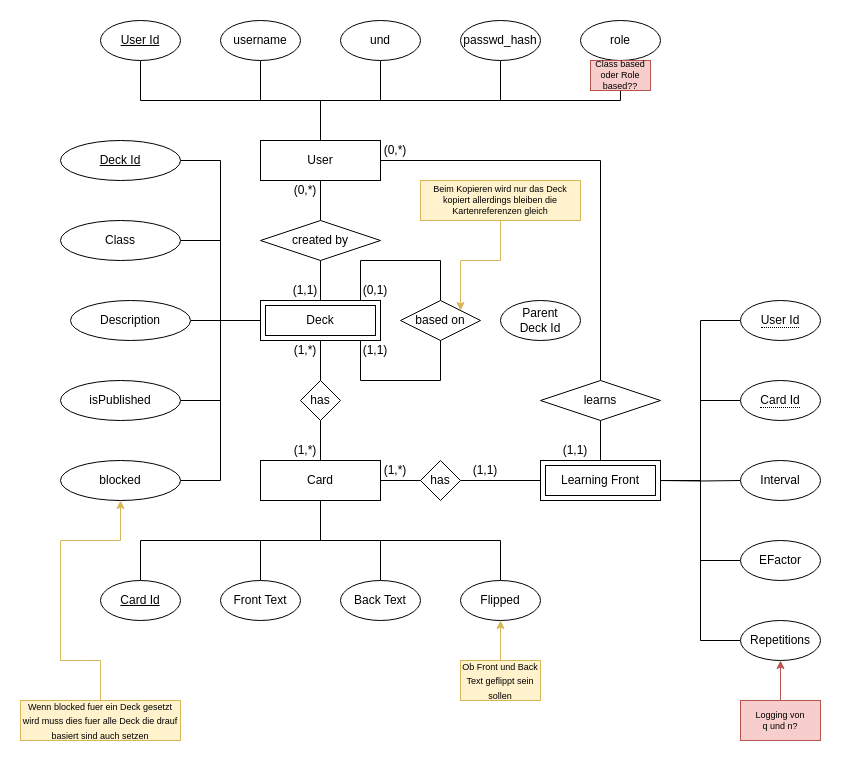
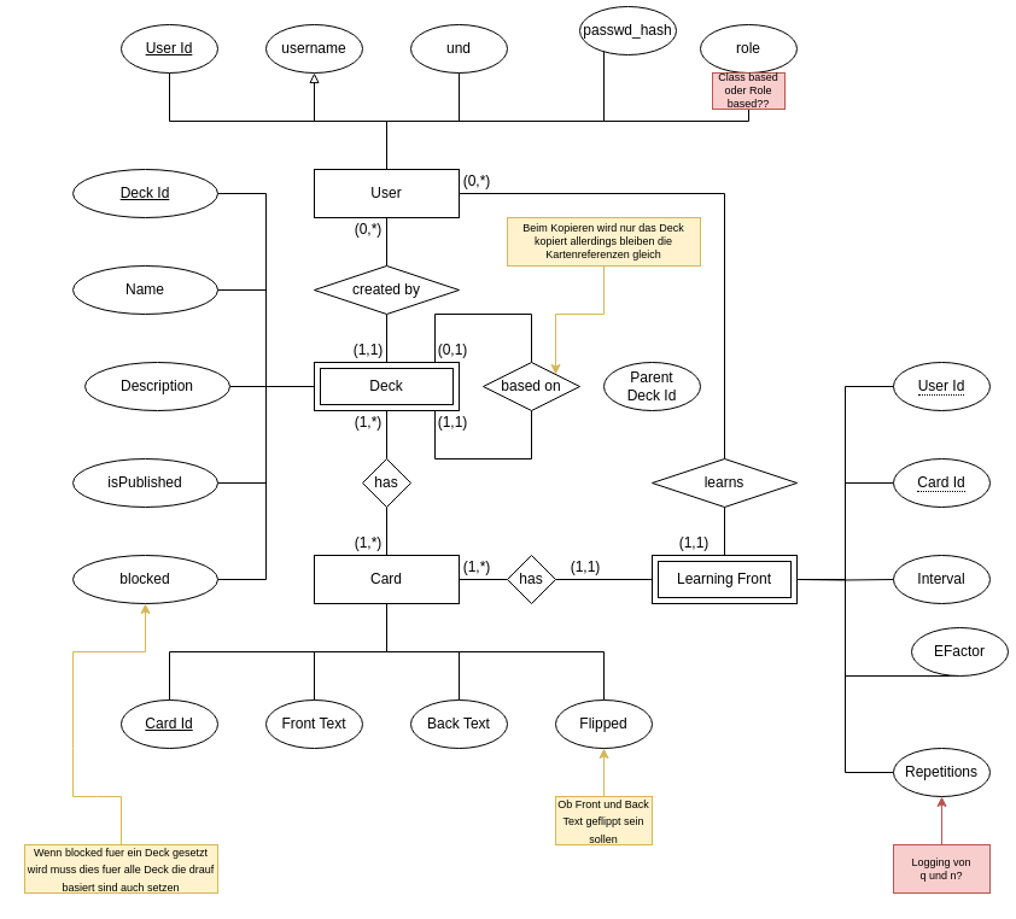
  <mxCell id="0" />
  <mxCell id="1" parent="0" />
  <mxCell id="2" style="edgeStyle=orthogonalEdgeStyle;rounded=0;orthogonalLoop=1;jettySize=auto;html=1;endArrow=none;endFill=0;" parent="1" source="7" target="17" edge="1"><mxGeometry relative="1" as="geometry"><Array as="points"><mxPoint x="320" y="100" /><mxPoint x="140" y="100" /></Array></mxGeometry></mxCell>
- <mxCell id="3" style="edgeStyle=orthogonalEdgeStyle;rounded=0;orthogonalLoop=1;jettySize=auto;html=1;endArrow=none;endFill=0;" parent="1" source="7" target="18" edge="1"><mxGeometry relative="1" as="geometry" /></mxCell>
+ <mxCell id="3" style="edgeStyle=orthogonalEdgeStyle;rounded=0;orthogonalLoop=1;jettySize=auto;html=1;endArrow=block;endFill=0;" parent="1" source="7" target="18" edge="1"><mxGeometry relative="1" as="geometry" /></mxCell>
  <mxCell id="4" style="edgeStyle=orthogonalEdgeStyle;rounded=0;orthogonalLoop=1;jettySize=auto;html=1;endArrow=none;endFill=0;" parent="1" source="7" target="19" edge="1"><mxGeometry relative="1" as="geometry" /></mxCell>
  <mxCell id="5" style="edgeStyle=orthogonalEdgeStyle;rounded=0;orthogonalLoop=1;jettySize=auto;html=1;endArrow=none;endFill=0;" parent="1" source="7" target="20" edge="1"><mxGeometry relative="1" as="geometry"><Array as="points"><mxPoint x="320" y="100" /><mxPoint x="500" y="100" /></Array></mxGeometry></mxCell>
  <mxCell id="6" style="edgeStyle=orthogonalEdgeStyle;rounded=0;orthogonalLoop=1;jettySize=auto;html=1;endArrow=none;endFill=0;" parent="1" source="7" target="52" edge="1"><mxGeometry relative="1" as="geometry"><Array as="points"><mxPoint x="320" y="100" /><mxPoint x="620" y="100" /></Array></mxGeometry></mxCell>
  <mxCell id="7" value="User" style="whiteSpace=wrap;html=1;align=center;" parent="1" vertex="1"><mxGeometry x="260" y="140" width="120" height="40" as="geometry" /></mxCell>
  <mxCell id="8" style="edgeStyle=orthogonalEdgeStyle;rounded=0;orthogonalLoop=1;jettySize=auto;html=1;endArrow=none;endFill=0;" parent="1" source="16" target="33" edge="1"><mxGeometry relative="1" as="geometry"><Array as="points"><mxPoint x="180" y="320" /><mxPoint x="180" y="320" /></Array></mxGeometry></mxCell>
  <mxCell id="9" style="edgeStyle=orthogonalEdgeStyle;rounded=0;orthogonalLoop=1;jettySize=auto;html=1;endArrow=none;endFill=0;" parent="1" source="16" target="32" edge="1"><mxGeometry relative="1" as="geometry"><Array as="points"><mxPoint x="220" y="320" /><mxPoint x="220" y="240" /></Array></mxGeometry></mxCell>
  <mxCell id="10" style="edgeStyle=orthogonalEdgeStyle;rounded=0;orthogonalLoop=1;jettySize=auto;html=1;endArrow=none;endFill=0;" parent="1" source="16" target="31" edge="1"><mxGeometry relative="1" as="geometry"><Array as="points"><mxPoint x="220" y="320" /><mxPoint x="220" y="160" /></Array></mxGeometry></mxCell>
  <mxCell id="11" style="edgeStyle=orthogonalEdgeStyle;rounded=0;orthogonalLoop=1;jettySize=auto;html=1;endArrow=none;endFill=0;" parent="1" source="16" target="54" edge="1"><mxGeometry relative="1" as="geometry"><Array as="points"><mxPoint x="220" y="320" /><mxPoint x="220" y="400" /></Array></mxGeometry></mxCell>
  <mxCell id="12" style="edgeStyle=orthogonalEdgeStyle;rounded=0;orthogonalLoop=1;jettySize=auto;html=1;endArrow=none;endFill=0;" parent="1" source="16" target="55" edge="1"><mxGeometry relative="1" as="geometry"><Array as="points"><mxPoint x="360" y="260" /><mxPoint x="440" y="260" /></Array></mxGeometry></mxCell>
  <mxCell id="13" style="edgeStyle=orthogonalEdgeStyle;rounded=0;orthogonalLoop=1;jettySize=auto;html=1;endArrow=none;endFill=0;" parent="1" source="16" target="55" edge="1"><mxGeometry relative="1" as="geometry"><Array as="points"><mxPoint x="360" y="380" /><mxPoint x="440" y="380" /></Array></mxGeometry></mxCell>
  <mxCell id="14" style="edgeStyle=orthogonalEdgeStyle;rounded=0;orthogonalLoop=1;jettySize=auto;html=1;endArrow=none;endFill=0;" parent="1" source="16" target="58" edge="1"><mxGeometry relative="1" as="geometry" /></mxCell>
  <mxCell id="15" style="edgeStyle=orthogonalEdgeStyle;rounded=0;orthogonalLoop=1;jettySize=auto;html=1;endArrow=none;endFill=0;" parent="1" source="16" target="65" edge="1"><mxGeometry relative="1" as="geometry"><Array as="points"><mxPoint x="220" y="320" /><mxPoint x="220" y="480" /></Array></mxGeometry></mxCell>
  <mxCell id="16" value="Deck" style="shape=ext;margin=3;double=1;whiteSpace=wrap;html=1;align=center;" parent="1" vertex="1"><mxGeometry x="260" y="300" width="120" height="40" as="geometry" /></mxCell>
  <mxCell id="17" value="User Id" style="ellipse;whiteSpace=wrap;html=1;align=center;fontStyle=4;" parent="1" vertex="1"><mxGeometry x="100" y="20" width="80" height="40" as="geometry" /></mxCell>
  <mxCell id="18" value="username" style="ellipse;whiteSpace=wrap;html=1;align=center;" parent="1" vertex="1"><mxGeometry x="220" y="20" width="80" height="40" as="geometry" /></mxCell>
  <mxCell id="19" value="und" style="ellipse;whiteSpace=wrap;html=1;align=center;" parent="1" vertex="1"><mxGeometry x="340" y="20" width="80" height="40" as="geometry" /></mxCell>
- <mxCell id="20" value="passwd_hash" style="ellipse;whiteSpace=wrap;html=1;align=center;" parent="1" vertex="1"><mxGeometry x="460" y="20" width="80" height="40" as="geometry" /></mxCell>
+ <mxCell id="20" value="passwd_hash" style="ellipse;whiteSpace=wrap;html=1;align=center;" parent="1" vertex="1"><mxGeometry x="480" y="5" width="80" height="40" as="geometry" /></mxCell>
  <mxCell id="21" value="(0,*)" style="text;html=1;strokeColor=none;fillColor=none;align=center;verticalAlign=middle;whiteSpace=wrap;rounded=0;" parent="1" vertex="1"><mxGeometry x="290" y="180" width="30" height="20" as="geometry" /></mxCell>
  <mxCell id="22" value="(1,1)" style="text;html=1;strokeColor=none;fillColor=none;align=center;verticalAlign=middle;whiteSpace=wrap;rounded=0;" parent="1" vertex="1"><mxGeometry x="290" y="280" width="30" height="20" as="geometry" /></mxCell>
  <mxCell id="23" style="edgeStyle=orthogonalEdgeStyle;rounded=0;orthogonalLoop=1;jettySize=auto;html=1;endArrow=none;endFill=0;" parent="1" source="28" target="43" edge="1"><mxGeometry relative="1" as="geometry"><Array as="points"><mxPoint x="320" y="540" /><mxPoint x="140" y="540" /></Array></mxGeometry></mxCell>
  <mxCell id="24" style="edgeStyle=orthogonalEdgeStyle;rounded=0;orthogonalLoop=1;jettySize=auto;html=1;endArrow=none;endFill=0;" parent="1" source="28" target="44" edge="1"><mxGeometry relative="1" as="geometry" /></mxCell>
  <mxCell id="25" style="edgeStyle=orthogonalEdgeStyle;rounded=0;orthogonalLoop=1;jettySize=auto;html=1;endArrow=none;endFill=0;" parent="1" source="28" target="45" edge="1"><mxGeometry relative="1" as="geometry" /></mxCell>
  <mxCell id="26" style="edgeStyle=orthogonalEdgeStyle;rounded=0;orthogonalLoop=1;jettySize=auto;html=1;endArrow=none;endFill=0;" parent="1" source="28" target="46" edge="1"><mxGeometry relative="1" as="geometry"><Array as="points"><mxPoint x="320" y="540" /><mxPoint x="500" y="540" /></Array></mxGeometry></mxCell>
  <mxCell id="27" style="edgeStyle=orthogonalEdgeStyle;rounded=0;orthogonalLoop=1;jettySize=auto;html=1;endArrow=none;endFill=0;" parent="1" source="28" target="58" edge="1"><mxGeometry relative="1" as="geometry" /></mxCell>
  <mxCell id="28" value="Card" style="whiteSpace=wrap;html=1;align=center;" parent="1" vertex="1"><mxGeometry x="260" y="460" width="120" height="40" as="geometry" /></mxCell>
  <mxCell id="29" value="(1,*)" style="text;html=1;strokeColor=none;fillColor=none;align=center;verticalAlign=middle;whiteSpace=wrap;rounded=0;" parent="1" vertex="1"><mxGeometry x="290" y="440" width="30" height="20" as="geometry" /></mxCell>
  <mxCell id="30" value="(1,*)" style="text;html=1;strokeColor=none;fillColor=none;align=center;verticalAlign=middle;whiteSpace=wrap;rounded=0;" parent="1" vertex="1"><mxGeometry x="290" y="340" width="30" height="20" as="geometry" /></mxCell>
  <mxCell id="31" value="Deck Id" style="ellipse;whiteSpace=wrap;html=1;align=center;fontStyle=4;" parent="1" vertex="1"><mxGeometry x="60" y="140" width="120" height="40" as="geometry" /></mxCell>
- <mxCell id="32" value="Class" style="ellipse;whiteSpace=wrap;html=1;align=center;" parent="1" vertex="1"><mxGeometry x="60" y="220" width="120" height="40" as="geometry" /></mxCell>
+ <mxCell id="32" value="Name" style="ellipse;whiteSpace=wrap;html=1;align=center;" parent="1" vertex="1"><mxGeometry x="60" y="220" width="120" height="40" as="geometry" /></mxCell>
  <mxCell id="33" value="Description" style="ellipse;whiteSpace=wrap;html=1;align=center;" parent="1" vertex="1"><mxGeometry x="70" y="300" width="120" height="40" as="geometry" /></mxCell>
  <mxCell id="34" style="edgeStyle=orthogonalEdgeStyle;rounded=0;orthogonalLoop=1;jettySize=auto;html=1;endArrow=none;endFill=0;" parent="1" target="51" edge="1"><mxGeometry relative="1" as="geometry"><Array as="points"><mxPoint x="700" y="480" /><mxPoint x="700" y="640" /></Array><mxPoint x="660" y="480" as="sourcePoint" /></mxGeometry></mxCell>
  <mxCell id="35" style="edgeStyle=orthogonalEdgeStyle;rounded=0;orthogonalLoop=1;jettySize=auto;html=1;endArrow=none;endFill=0;" parent="1" target="50" edge="1"><mxGeometry relative="1" as="geometry"><Array as="points"><mxPoint x="700" y="480" /><mxPoint x="700" y="560" /></Array><mxPoint x="660" y="480" as="sourcePoint" /></mxGeometry></mxCell>
  <mxCell id="36" style="edgeStyle=orthogonalEdgeStyle;rounded=0;orthogonalLoop=1;jettySize=auto;html=1;endArrow=none;endFill=0;" parent="1" target="49" edge="1"><mxGeometry relative="1" as="geometry"><mxPoint x="660" y="480" as="sourcePoint" /></mxGeometry></mxCell>
  <mxCell id="37" style="edgeStyle=orthogonalEdgeStyle;rounded=0;orthogonalLoop=1;jettySize=auto;html=1;endArrow=none;endFill=0;" parent="1" target="48" edge="1"><mxGeometry relative="1" as="geometry"><Array as="points"><mxPoint x="700" y="480" /><mxPoint x="700" y="400" /></Array><mxPoint x="660" y="480" as="sourcePoint" /></mxGeometry></mxCell>
  <mxCell id="38" style="edgeStyle=orthogonalEdgeStyle;rounded=0;orthogonalLoop=1;jettySize=auto;html=1;endArrow=none;endFill=0;" parent="1" source="40" target="47" edge="1"><mxGeometry relative="1" as="geometry"><Array as="points"><mxPoint x="700" y="480" /><mxPoint x="700" y="320" /></Array><mxPoint x="660" y="480" as="sourcePoint" /></mxGeometry></mxCell>
  <mxCell id="39" style="edgeStyle=orthogonalEdgeStyle;rounded=0;orthogonalLoop=1;jettySize=auto;html=1;fontSize=9;endArrow=none;endFill=0;" parent="1" source="40" target="73" edge="1"><mxGeometry relative="1" as="geometry" /></mxCell>
  <mxCell id="40" value="Learning Front" style="shape=ext;margin=3;double=1;whiteSpace=wrap;html=1;align=center;" parent="1" vertex="1"><mxGeometry x="540" y="460" width="120" height="40" as="geometry" /></mxCell>
  <mxCell id="41" value="(1,*)" style="text;html=1;strokeColor=none;fillColor=none;align=center;verticalAlign=middle;whiteSpace=wrap;rounded=0;" parent="1" vertex="1"><mxGeometry x="380" y="460" width="30" height="20" as="geometry" /></mxCell>
  <mxCell id="42" value="(1,1)" style="text;html=1;strokeColor=none;fillColor=none;align=center;verticalAlign=middle;whiteSpace=wrap;rounded=0;" parent="1" vertex="1"><mxGeometry x="470" y="460" width="30" height="20" as="geometry" /></mxCell>
  <mxCell id="43" value="Card Id" style="ellipse;whiteSpace=wrap;html=1;align=center;fontStyle=4;" parent="1" vertex="1"><mxGeometry x="100" y="580" width="80" height="40" as="geometry" /></mxCell>
  <mxCell id="44" value="Front Text" style="ellipse;whiteSpace=wrap;html=1;align=center;" parent="1" vertex="1"><mxGeometry x="220" y="580" width="80" height="40" as="geometry" /></mxCell>
  <mxCell id="45" value="Back Text" style="ellipse;whiteSpace=wrap;html=1;align=center;" parent="1" vertex="1"><mxGeometry x="340" y="580" width="80" height="40" as="geometry" /></mxCell>
  <mxCell id="46" value="Flipped" style="ellipse;whiteSpace=wrap;html=1;align=center;" parent="1" vertex="1"><mxGeometry x="460" y="580" width="80" height="40" as="geometry" /></mxCell>
  <mxCell id="47" value="&lt;span style=&quot;border-bottom: 1px dotted&quot;&gt;User Id&lt;/span&gt;" style="ellipse;whiteSpace=wrap;html=1;align=center;" parent="1" vertex="1"><mxGeometry x="740" y="300" width="80" height="40" as="geometry" /></mxCell>
  <mxCell id="48" value="&lt;span style=&quot;border-bottom: 1px dotted&quot;&gt;Card Id&lt;/span&gt;" style="ellipse;whiteSpace=wrap;html=1;align=center;" parent="1" vertex="1"><mxGeometry x="740" y="380" width="80" height="40" as="geometry" /></mxCell>
  <mxCell id="49" value="Interval" style="ellipse;whiteSpace=wrap;html=1;align=center;" parent="1" vertex="1"><mxGeometry x="740" y="460" width="80" height="40" as="geometry" /></mxCell>
- <mxCell id="50" value="EFactor" style="ellipse;whiteSpace=wrap;html=1;align=center;" parent="1" vertex="1"><mxGeometry x="740" y="540" width="80" height="40" as="geometry" /></mxCell>
+ <mxCell id="50" value="EFactor" style="ellipse;whiteSpace=wrap;html=1;align=center;" parent="1" vertex="1"><mxGeometry x="755" y="520" width="80" height="40" as="geometry" /></mxCell>
  <mxCell id="51" value="Repetitions" style="ellipse;whiteSpace=wrap;html=1;align=center;" parent="1" vertex="1"><mxGeometry x="740" y="620" width="80" height="40" as="geometry" /></mxCell>
  <mxCell id="52" value="role" style="ellipse;whiteSpace=wrap;html=1;align=center;" parent="1" vertex="1"><mxGeometry x="580" y="20" width="80" height="40" as="geometry" /></mxCell>
  <mxCell id="53" value="Class based oder Role based??" style="text;html=1;strokeColor=#b85450;fillColor=#f8cecc;align=center;verticalAlign=middle;whiteSpace=wrap;rounded=0;fontSize=9;" parent="1" vertex="1"><mxGeometry x="590" y="60" width="60" height="30" as="geometry" /></mxCell>
  <mxCell id="54" value="isPublished" style="ellipse;whiteSpace=wrap;html=1;align=center;" parent="1" vertex="1"><mxGeometry x="60" y="380" width="120" height="40" as="geometry" /></mxCell>
  <mxCell id="55" value="based on" style="shape=rhombus;perimeter=rhombusPerimeter;whiteSpace=wrap;html=1;align=center;" parent="1" vertex="1"><mxGeometry x="400" y="300" width="80" height="40" as="geometry" /></mxCell>
  <mxCell id="56" value="(0,1)" style="text;html=1;strokeColor=none;fillColor=none;align=center;verticalAlign=middle;whiteSpace=wrap;rounded=0;" parent="1" vertex="1"><mxGeometry x="360" y="280" width="30" height="20" as="geometry" /></mxCell>
  <mxCell id="57" value="(1,1)" style="text;html=1;strokeColor=none;fillColor=none;align=center;verticalAlign=middle;whiteSpace=wrap;rounded=0;" parent="1" vertex="1"><mxGeometry x="360" y="340" width="30" height="20" as="geometry" /></mxCell>
  <mxCell id="58" value="has" style="shape=rhombus;perimeter=rhombusPerimeter;whiteSpace=wrap;html=1;align=center;" parent="1" vertex="1"><mxGeometry x="300" y="380" width="40" height="40" as="geometry" /></mxCell>
  <mxCell id="59" style="edgeStyle=orthogonalEdgeStyle;rounded=0;orthogonalLoop=1;jettySize=auto;html=1;endArrow=none;endFill=0;" parent="1" source="7" target="61" edge="1"><mxGeometry relative="1" as="geometry"><mxPoint x="320" y="180" as="sourcePoint" /></mxGeometry></mxCell>
  <mxCell id="60" style="edgeStyle=orthogonalEdgeStyle;rounded=0;orthogonalLoop=1;jettySize=auto;html=1;endArrow=none;endFill=0;" parent="1" source="16" target="61" edge="1"><mxGeometry relative="1" as="geometry"><mxPoint x="320" y="300" as="sourcePoint" /></mxGeometry></mxCell>
  <mxCell id="61" value="created by" style="shape=rhombus;perimeter=rhombusPerimeter;whiteSpace=wrap;html=1;align=center;" parent="1" vertex="1"><mxGeometry x="260" y="220" width="120" height="40" as="geometry" /></mxCell>
  <mxCell id="62" style="edgeStyle=orthogonalEdgeStyle;rounded=0;orthogonalLoop=1;jettySize=auto;html=1;endArrow=none;endFill=0;" parent="1" source="64" target="40" edge="1"><mxGeometry relative="1" as="geometry" /></mxCell>
  <mxCell id="63" style="edgeStyle=orthogonalEdgeStyle;rounded=0;orthogonalLoop=1;jettySize=auto;html=1;endArrow=none;endFill=0;" parent="1" source="64" target="28" edge="1"><mxGeometry relative="1" as="geometry" /></mxCell>
  <mxCell id="64" value="has" style="shape=rhombus;perimeter=rhombusPerimeter;whiteSpace=wrap;html=1;align=center;" parent="1" vertex="1"><mxGeometry x="420" y="460" width="40" height="40" as="geometry" /></mxCell>
  <mxCell id="65" value="blocked" style="ellipse;whiteSpace=wrap;html=1;align=center;" parent="1" vertex="1"><mxGeometry x="60" y="460" width="120" height="40" as="geometry" /></mxCell>
  <mxCell id="66" value="&lt;font style=&quot;font-size: 9px;&quot;&gt;Wenn blocked fuer ein Deck gesetzt wird muss dies fuer alle Deck die drauf basiert sind auch setzen&lt;/font&gt;" style="text;html=1;strokeColor=#d6b656;fillColor=#fff2cc;align=center;verticalAlign=middle;whiteSpace=wrap;rounded=0;" parent="1" vertex="1"><mxGeometry y="700" width="160" height="40" as="geometry" x="20" /></mxCell>
  <mxCell id="67" style="edgeStyle=orthogonalEdgeStyle;rounded=0;orthogonalLoop=1;jettySize=auto;html=1;endArrow=classic;endFill=1;fillColor=#fff2cc;strokeColor=#d6b656;" edge="1" parent="1" source="68" target="55"><mxGeometry relative="1" as="geometry"><Array as="points"><mxPoint x="500" y="260" /><mxPoint x="460" y="260" /></Array></mxGeometry></mxCell>
  <mxCell id="68" value="Beim Kopieren wird nur das Deck kopiert allerdings bleiben die Kartenreferenzen gleich" style="text;html=1;strokeColor=#d6b656;fillColor=#fff2cc;align=center;verticalAlign=middle;whiteSpace=wrap;rounded=0;fontSize=9;" parent="1" vertex="1"><mxGeometry x="420" y="180" width="160" height="40" as="geometry" /></mxCell>
  <mxCell id="69" value="" style="endArrow=classic;html=1;rounded=0;fontSize=9;fillColor=#fff2cc;strokeColor=#d6b656;" parent="1" source="66" target="65" edge="1"><mxGeometry width="50" height="50" relative="1" as="geometry"><mxPoint x="240" y="590" as="sourcePoint" /><mxPoint x="290" y="540" as="targetPoint" /><Array as="points"><mxPoint x="100" y="660" /><mxPoint x="80" y="660" /><mxPoint x="60" y="660" /><mxPoint x="60" y="620" /><mxPoint x="60" y="540" /><mxPoint x="120" y="540" /></Array></mxGeometry></mxCell>
  <mxCell id="70" style="edgeStyle=orthogonalEdgeStyle;rounded=0;orthogonalLoop=1;jettySize=auto;html=1;fontSize=9;endArrow=classic;endFill=1;fillColor=#fff2cc;strokeColor=#d6b656;" parent="1" source="71" target="46" edge="1"><mxGeometry relative="1" as="geometry" /></mxCell>
  <mxCell id="71" value="&lt;font style=&quot;font-size: 9px;&quot;&gt;Ob Front und Back Text geflippt sein sollen&lt;/font&gt;" style="text;html=1;strokeColor=#d6b656;fillColor=#fff2cc;align=center;verticalAlign=middle;whiteSpace=wrap;rounded=0;" parent="1" vertex="1"><mxGeometry x="460" y="660" width="80" height="40" as="geometry" /></mxCell>
  <mxCell id="72" style="edgeStyle=orthogonalEdgeStyle;rounded=0;orthogonalLoop=1;jettySize=auto;html=1;fontSize=9;endArrow=none;endFill=0;" parent="1" source="73" target="7" edge="1"><mxGeometry relative="1" as="geometry"><Array as="points"><mxPoint x="600" y="160" /></Array></mxGeometry></mxCell>
  <mxCell id="73" value="learns" style="shape=rhombus;perimeter=rhombusPerimeter;whiteSpace=wrap;html=1;align=center;" parent="1" vertex="1"><mxGeometry x="540" y="380" width="120" height="40" as="geometry" /></mxCell>
  <mxCell id="74" value="(1,1)" style="text;html=1;strokeColor=none;fillColor=none;align=center;verticalAlign=middle;whiteSpace=wrap;rounded=0;" parent="1" vertex="1"><mxGeometry x="560" y="440" width="30" height="20" as="geometry" /></mxCell>
  <mxCell id="75" value="(0,*)" style="text;html=1;strokeColor=none;fillColor=none;align=center;verticalAlign=middle;whiteSpace=wrap;rounded=0;" parent="1" vertex="1"><mxGeometry x="380" y="140" width="30" height="20" as="geometry" /></mxCell>
  <mxCell id="76" style="edgeStyle=orthogonalEdgeStyle;rounded=0;orthogonalLoop=1;jettySize=auto;html=1;fontSize=9;endArrow=classic;endFill=1;fillColor=#f8cecc;strokeColor=#b85450;" parent="1" source="77" target="51" edge="1"><mxGeometry relative="1" as="geometry" /></mxCell>
  <mxCell id="77" value="Logging von &lt;br&gt;q und n?" style="text;html=1;strokeColor=#b85450;fillColor=#f8cecc;align=center;verticalAlign=middle;whiteSpace=wrap;rounded=0;fontSize=9;" parent="1" vertex="1"><mxGeometry x="740" y="700" width="80" height="40" as="geometry" /></mxCell>
  <mxCell id="78" value="Parent &lt;br&gt;Deck Id" style="ellipse;whiteSpace=wrap;html=1;align=center;" vertex="1" parent="1"><mxGeometry x="500" y="300" width="80" height="40" as="geometry" /></mxCell>
